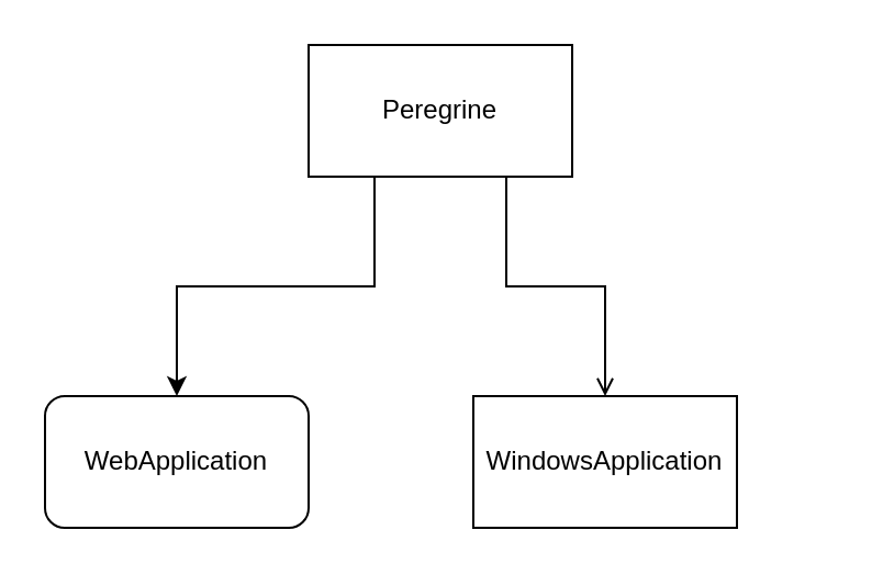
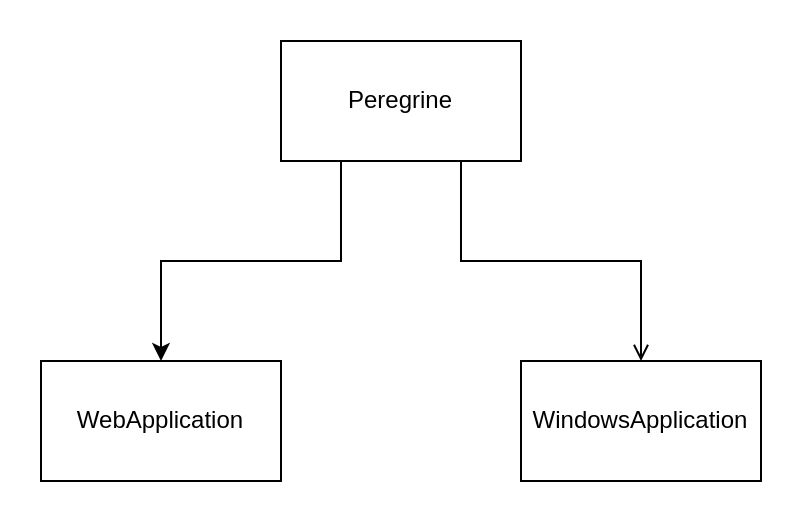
  <mxCell id="0" />
  <mxCell id="1" parent="0" />
  <mxCell id="2" style="edgeStyle=orthogonalEdgeStyle;rounded=0;orthogonalLoop=1;jettySize=auto;html=1;exitX=0.75;exitY=1;exitDx=0;exitDy=0;endArrow=open;" edge="1" parent="1" source="4" target="6"><mxGeometry relative="1" as="geometry" /></mxCell>
  <mxCell id="3" style="edgeStyle=orthogonalEdgeStyle;rounded=0;orthogonalLoop=1;jettySize=auto;html=1;exitX=0.25;exitY=1;exitDx=0;exitDy=0;entryX=0.5;entryY=0;entryDx=0;entryDy=0;" edge="1" parent="1" source="4" target="5"><mxGeometry relative="1" as="geometry" /></mxCell>
  <mxCell id="4" value="Peregrine" style="rounded=0;whiteSpace=wrap;html=1;" vertex="1" parent="1"><mxGeometry x="140" y="20" width="120" height="60" as="geometry" /></mxCell>
- <mxCell id="5" value="WebApplication" style="whiteSpace=wrap;html=1;rounded=1;" vertex="1" parent="1"><mxGeometry x="20" y="180" width="120" height="60" as="geometry" /></mxCell>
- <mxCell id="6" value="WindowsApplication" style="rounded=0;whiteSpace=wrap;html=1;" vertex="1" parent="1"><mxGeometry x="215" y="180" width="120" height="60" as="geometry" /></mxCell>
+ <mxCell id="5" value="WebApplication" style="rounded=0;whiteSpace=wrap;html=1;" vertex="1" parent="1"><mxGeometry x="20" y="180" width="120" height="60" as="geometry" /></mxCell>
+ <mxCell id="6" value="WindowsApplication" style="rounded=0;whiteSpace=wrap;html=1;" vertex="1" parent="1"><mxGeometry x="260" y="180" width="120" height="60" as="geometry" /></mxCell>
